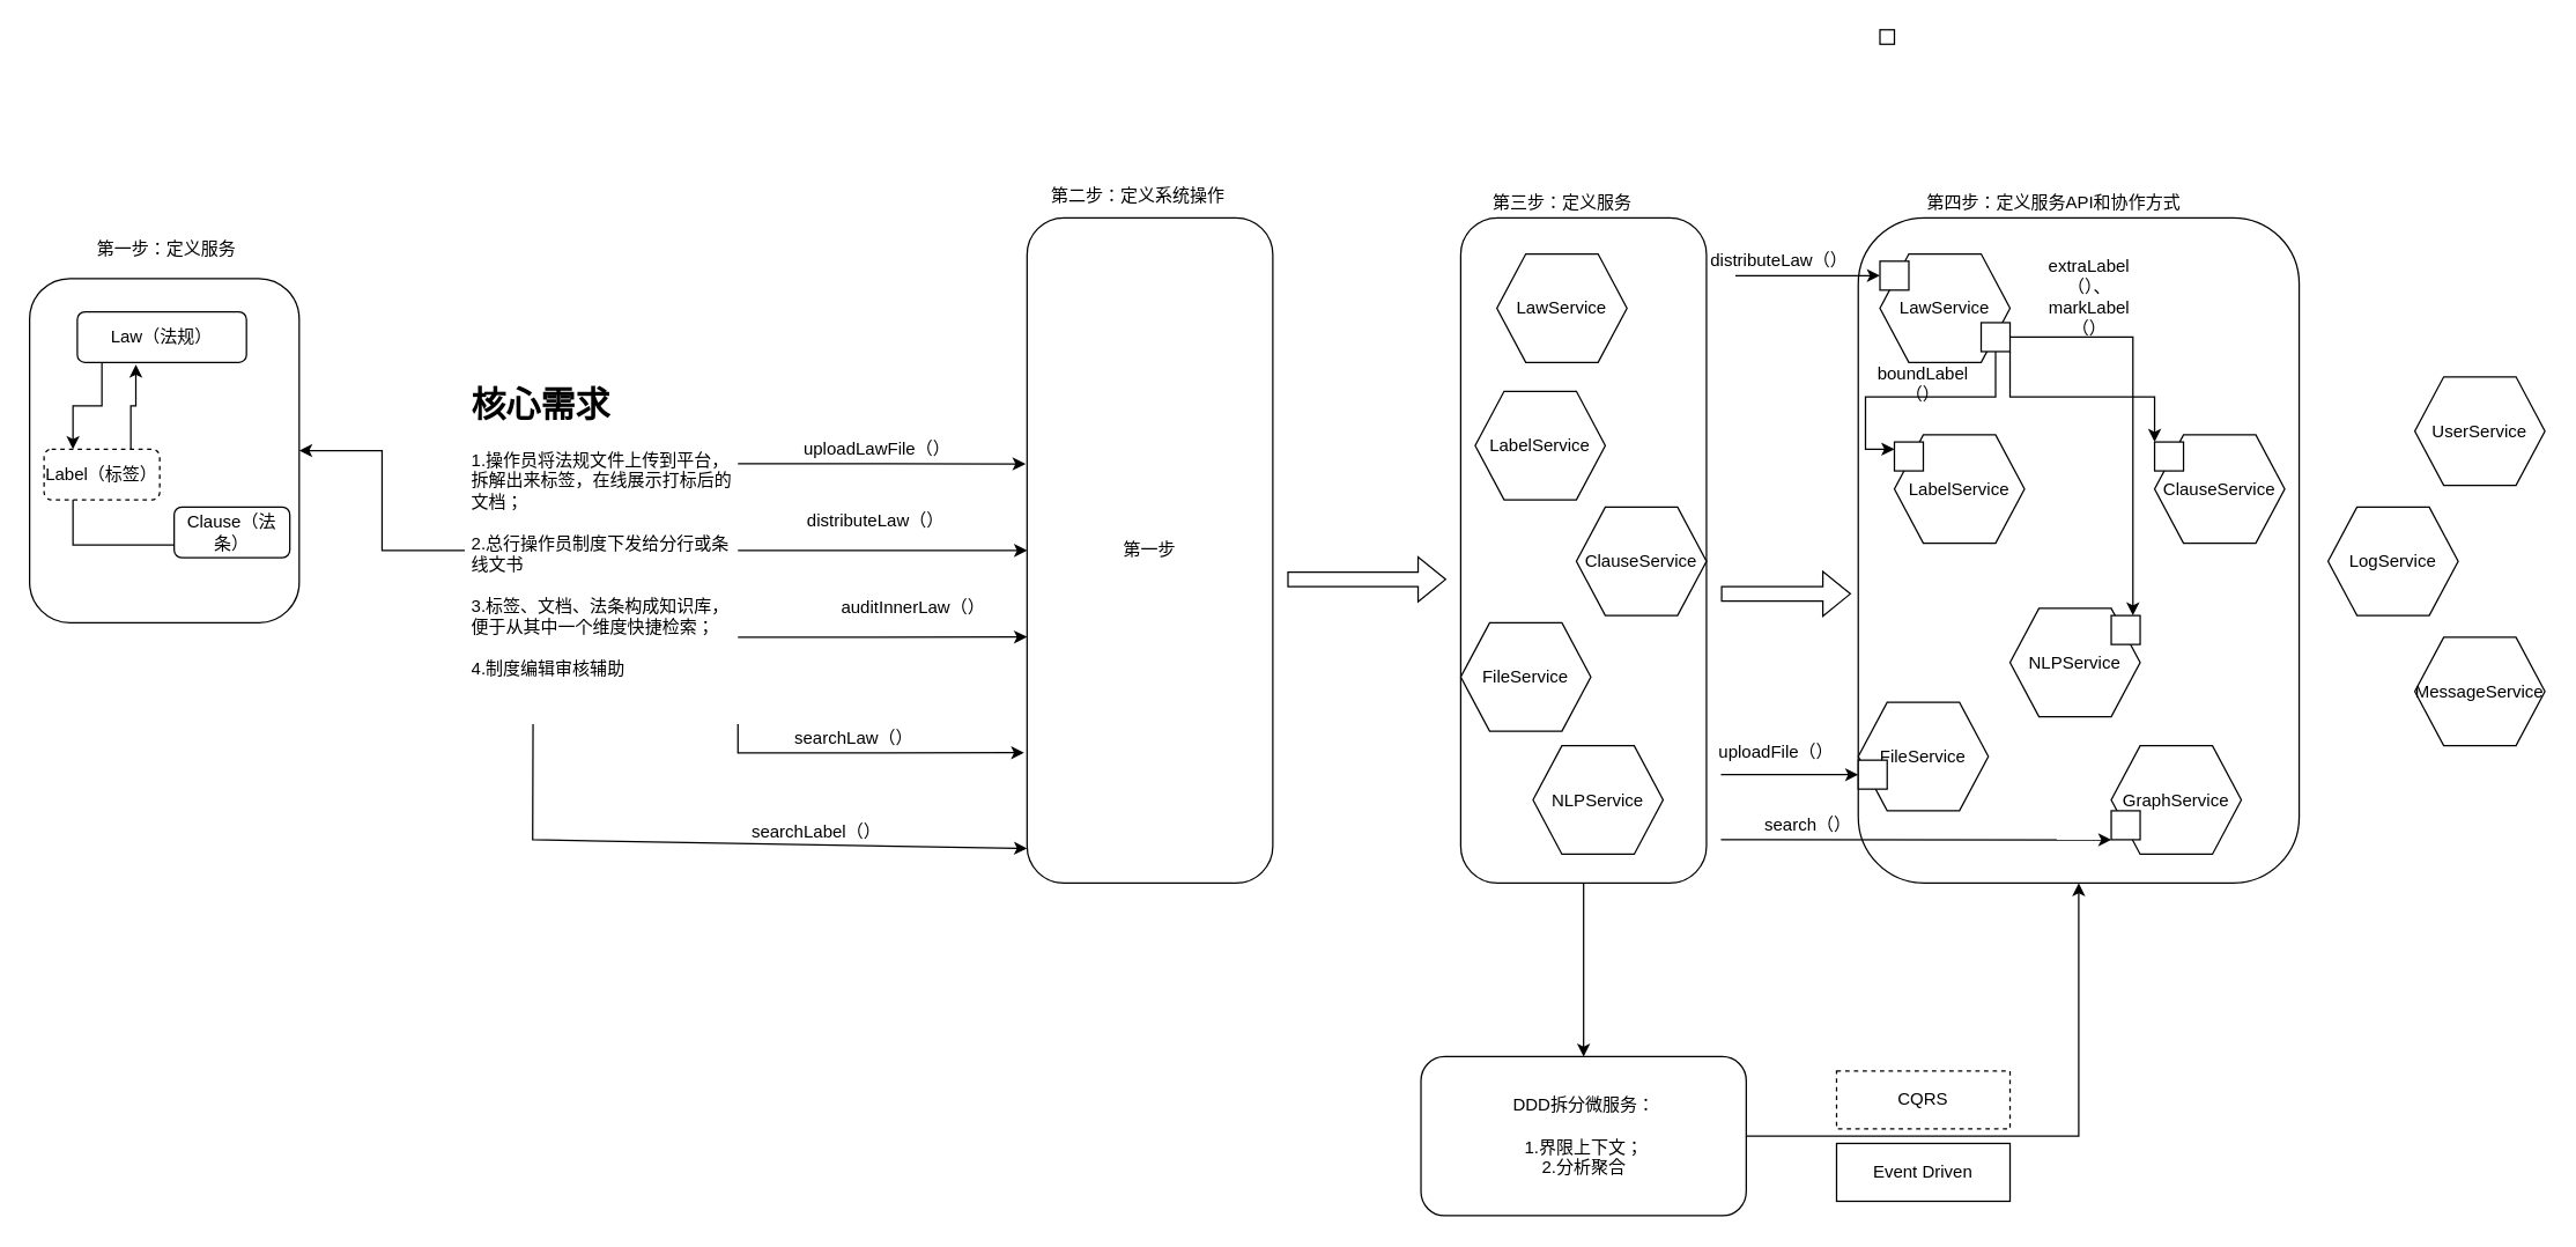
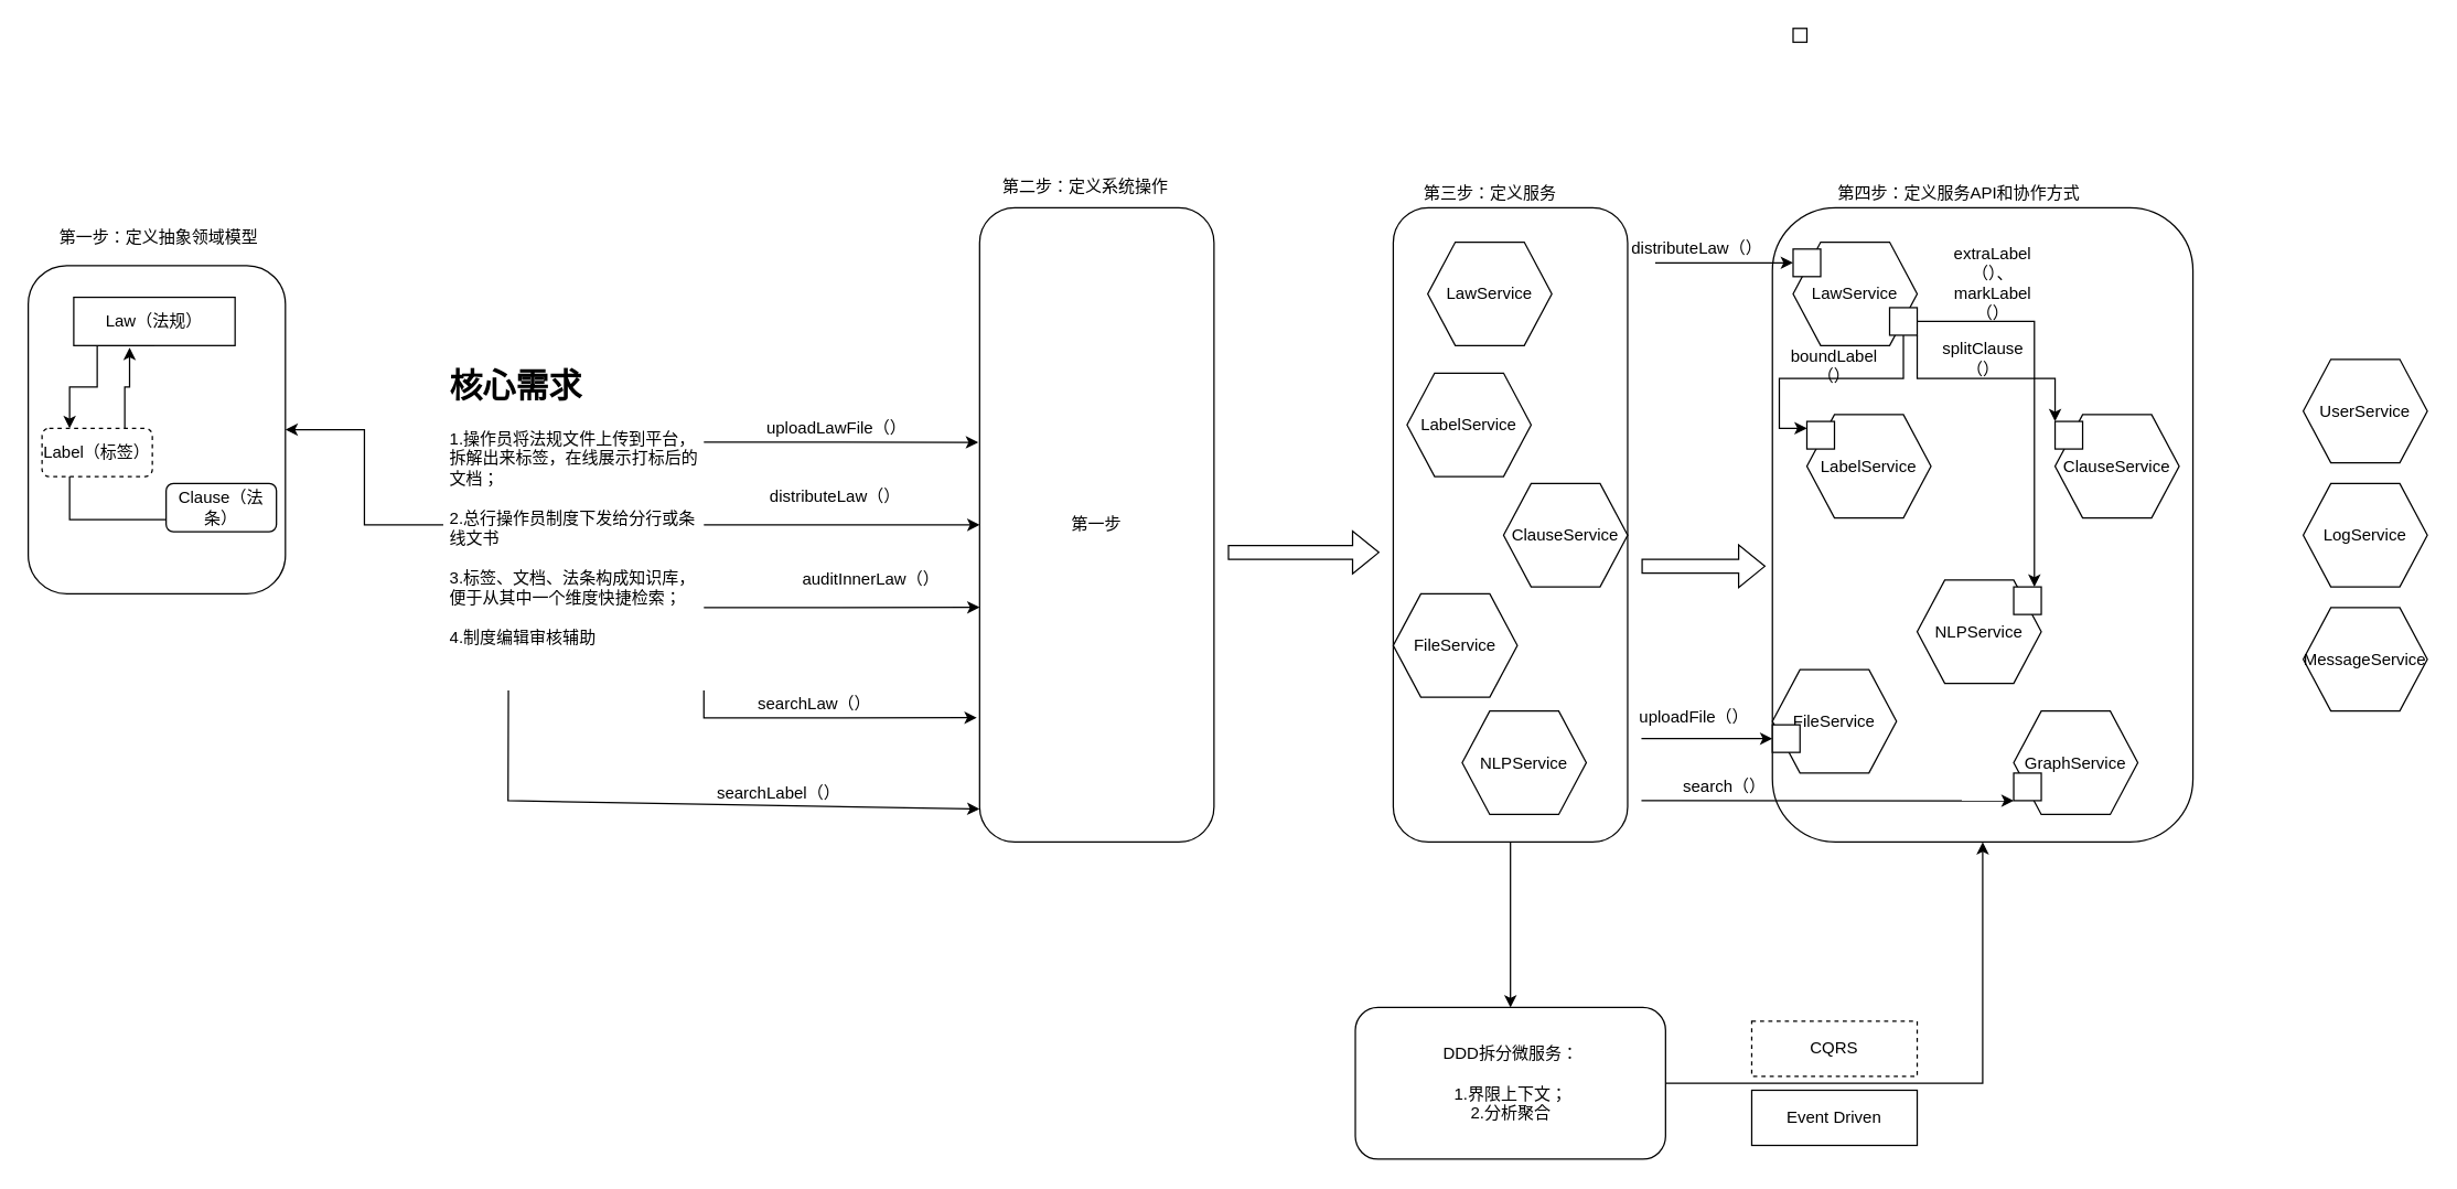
  <mxCell id="0" />
  <mxCell id="1" parent="0" />
  <mxCell id="2" value="" style="edgeStyle=orthogonalEdgeStyle;rounded=0;orthogonalLoop=1;jettySize=auto;html=1;" edge="1" parent="1" source="7" target="8"><mxGeometry relative="1" as="geometry" /></mxCell>
  <mxCell id="3" value="" style="edgeStyle=orthogonalEdgeStyle;rounded=0;orthogonalLoop=1;jettySize=auto;html=1;" edge="1" parent="1" source="7" target="10"><mxGeometry relative="1" as="geometry" /></mxCell>
  <mxCell id="4" style="edgeStyle=orthogonalEdgeStyle;rounded=0;orthogonalLoop=1;jettySize=auto;html=1;exitX=1;exitY=0.25;exitDx=0;exitDy=0;entryX=-0.006;entryY=0.37;entryDx=0;entryDy=0;entryPerimeter=0;" edge="1" parent="1" source="7" target="8"><mxGeometry relative="1" as="geometry" /></mxCell>
  <mxCell id="5" style="edgeStyle=orthogonalEdgeStyle;rounded=0;orthogonalLoop=1;jettySize=auto;html=1;exitX=1;exitY=0.75;exitDx=0;exitDy=0;entryX=0;entryY=0.63;entryDx=0;entryDy=0;entryPerimeter=0;" edge="1" parent="1" source="7" target="8"><mxGeometry relative="1" as="geometry" /></mxCell>
  <mxCell id="6" style="edgeStyle=orthogonalEdgeStyle;rounded=0;orthogonalLoop=1;jettySize=auto;html=1;exitX=1;exitY=1;exitDx=0;exitDy=0;entryX=-0.012;entryY=0.804;entryDx=0;entryDy=0;entryPerimeter=0;" edge="1" parent="1" source="7" target="8"><mxGeometry relative="1" as="geometry" /></mxCell>
  <mxCell id="7" value="&lt;h1&gt;核心需求&lt;/h1&gt;&lt;div&gt;1.操作员将法规文件上传到平台，拆解出来标签，在线展示打标后的文档；&lt;/div&gt;&lt;div&gt;&lt;br&gt;&lt;/div&gt;&lt;div&gt;2.总行操作员制度下发给分行或条线文书&lt;/div&gt;&lt;div&gt;&lt;br&gt;&lt;/div&gt;&lt;div&gt;3.标签、文档、法条构成知识库，便于从其中一个维度快捷检索；&lt;br&gt;&lt;br&gt;&lt;/div&gt;&lt;div&gt;4.制度编辑审核辅助&lt;/div&gt;" style="text;html=1;strokeColor=none;fillColor=none;spacing=5;spacingTop=-20;whiteSpace=wrap;overflow=hidden;rounded=0;" vertex="1" parent="1"><mxGeometry x="321" y="260" width="189" height="240" as="geometry" /></mxCell>
  <mxCell id="8" value="第一步" style="rounded=1;whiteSpace=wrap;html=1;" vertex="1" parent="1"><mxGeometry x="710" y="150" width="170" height="460" as="geometry" /></mxCell>
  <mxCell id="9" value="第二步：定义系统操作" style="text;html=1;strokeColor=none;fillColor=none;align=center;verticalAlign=middle;whiteSpace=wrap;rounded=0;" vertex="1" parent="1"><mxGeometry x="717" y="120" width="140" height="30" as="geometry" /></mxCell>
  <mxCell id="10" value="" style="rounded=1;whiteSpace=wrap;html=1;" vertex="1" parent="1"><mxGeometry x="20" y="192" width="186.5" height="238" as="geometry" /></mxCell>
- <mxCell id="11" value="第一步：定义服务" style="text;html=1;strokeColor=none;fillColor=none;align=center;verticalAlign=middle;whiteSpace=wrap;rounded=0;" vertex="1" parent="1"><mxGeometry x="40" y="157" width="150" height="30" as="geometry" /></mxCell>
+ <mxCell id="11" value="第一步：定义抽象领域模型" style="text;html=1;strokeColor=none;fillColor=none;align=center;verticalAlign=middle;whiteSpace=wrap;rounded=0;" vertex="1" parent="1"><mxGeometry x="40" y="157" width="150" height="30" as="geometry" /></mxCell>
  <mxCell id="12" value="uploadLawFile（）" style="text;html=1;align=center;verticalAlign=middle;resizable=0;points=[];autosize=1;strokeColor=none;fillColor=none;" vertex="1" parent="1"><mxGeometry x="546" y="295" width="120" height="30" as="geometry" /></mxCell>
  <mxCell id="13" value="distributeLaw（）" style="text;html=1;align=center;verticalAlign=middle;resizable=0;points=[];autosize=1;strokeColor=none;fillColor=none;" vertex="1" parent="1"><mxGeometry x="545" y="345" width="120" height="30" as="geometry" /></mxCell>
  <mxCell id="14" value="auditInnerLaw（）" style="text;html=1;align=center;verticalAlign=middle;resizable=0;points=[];autosize=1;strokeColor=none;fillColor=none;" vertex="1" parent="1"><mxGeometry x="571" y="405" width="120" height="30" as="geometry" /></mxCell>
  <mxCell id="15" value="searchLaw（）" style="text;html=1;align=center;verticalAlign=middle;resizable=0;points=[];autosize=1;strokeColor=none;fillColor=none;" vertex="1" parent="1"><mxGeometry x="535" y="495" width="110" height="30" as="geometry" /></mxCell>
  <mxCell id="16" value="" style="endArrow=classic;html=1;rounded=0;entryX=0;entryY=0.948;entryDx=0;entryDy=0;entryPerimeter=0;exitX=0.25;exitY=1;exitDx=0;exitDy=0;" edge="1" parent="1" source="7" target="8"><mxGeometry width="50" height="50" relative="1" as="geometry"><mxPoint x="600" y="630" as="sourcePoint" /><mxPoint x="690" y="590" as="targetPoint" /><Array as="points"><mxPoint x="368" y="580" /></Array></mxGeometry></mxCell>
  <mxCell id="17" value="searchLabel（）" style="text;html=1;align=center;verticalAlign=middle;resizable=0;points=[];autosize=1;strokeColor=none;fillColor=none;" vertex="1" parent="1"><mxGeometry x="509" y="560" width="110" height="30" as="geometry" /></mxCell>
  <mxCell id="18" style="edgeStyle=orthogonalEdgeStyle;rounded=0;orthogonalLoop=1;jettySize=auto;html=1;exitX=0.5;exitY=1;exitDx=0;exitDy=0;entryX=0.25;entryY=0;entryDx=0;entryDy=0;" edge="1" parent="1" source="19" target="22"><mxGeometry relative="1" as="geometry"><Array as="points"><mxPoint x="70" y="250" /><mxPoint x="70" y="280" /><mxPoint x="50" y="280" /></Array></mxGeometry></mxCell>
- <mxCell id="19" value="Law（法规）" style="rounded=1;whiteSpace=wrap;html=1;" vertex="1" parent="1"><mxGeometry x="53" y="215" width="117" height="35" as="geometry" /></mxCell>
+ <mxCell id="19" value="Law（法规）" style="whiteSpace=wrap;html=1;rounded=0;" vertex="1" parent="1"><mxGeometry x="53" y="215" width="117" height="35" as="geometry" /></mxCell>
  <mxCell id="20" style="edgeStyle=orthogonalEdgeStyle;rounded=0;orthogonalLoop=1;jettySize=auto;html=1;exitX=0.25;exitY=1;exitDx=0;exitDy=0;entryX=0;entryY=0.75;entryDx=0;entryDy=0;endArrow=none;" edge="1" parent="1" source="22" target="23"><mxGeometry relative="1" as="geometry" /></mxCell>
  <mxCell id="21" style="edgeStyle=orthogonalEdgeStyle;rounded=0;orthogonalLoop=1;jettySize=auto;html=1;exitX=0.75;exitY=0;exitDx=0;exitDy=0;entryX=0.346;entryY=1.043;entryDx=0;entryDy=0;entryPerimeter=0;" edge="1" parent="1" source="22" target="19"><mxGeometry relative="1" as="geometry" /></mxCell>
  <mxCell id="22" value="Label（标签）" style="rounded=1;whiteSpace=wrap;html=1;dashed=1;" vertex="1" parent="1"><mxGeometry x="30" y="310" width="80" height="35" as="geometry" /></mxCell>
  <mxCell id="23" value="Clause（法条）" style="rounded=1;whiteSpace=wrap;html=1;" vertex="1" parent="1"><mxGeometry x="120" y="350" width="80" height="35" as="geometry" /></mxCell>
  <mxCell id="24" value="" style="edgeStyle=orthogonalEdgeStyle;rounded=0;orthogonalLoop=1;jettySize=auto;html=1;" edge="1" parent="1" source="25" target="63"><mxGeometry relative="1" as="geometry" /></mxCell>
  <mxCell id="25" value="" style="rounded=1;whiteSpace=wrap;html=1;" vertex="1" parent="1"><mxGeometry x="1010" y="150" width="170" height="460" as="geometry" /></mxCell>
  <mxCell id="26" value="第三步：定义服务" style="text;html=1;align=center;verticalAlign=middle;resizable=0;points=[];autosize=1;strokeColor=none;fillColor=none;" vertex="1" parent="1"><mxGeometry x="1020" y="125" width="120" height="30" as="geometry" /></mxCell>
  <mxCell id="27" value="LawService" style="shape=hexagon;perimeter=hexagonPerimeter2;whiteSpace=wrap;html=1;fixedSize=1;" vertex="1" parent="1"><mxGeometry x="1035" y="175" width="90" height="75" as="geometry" /></mxCell>
  <mxCell id="28" value="LabelService" style="shape=hexagon;perimeter=hexagonPerimeter2;whiteSpace=wrap;html=1;fixedSize=1;" vertex="1" parent="1"><mxGeometry x="1020" y="270" width="90" height="75" as="geometry" /></mxCell>
  <mxCell id="29" value="ClauseService" style="shape=hexagon;perimeter=hexagonPerimeter2;whiteSpace=wrap;html=1;fixedSize=1;" vertex="1" parent="1"><mxGeometry x="1090" y="350" width="90" height="75" as="geometry" /></mxCell>
  <mxCell id="30" value="FileService" style="shape=hexagon;perimeter=hexagonPerimeter2;whiteSpace=wrap;html=1;fixedSize=1;" vertex="1" parent="1"><mxGeometry x="1010" y="430" width="90" height="75" as="geometry" /></mxCell>
  <mxCell id="31" value="NLPService" style="shape=hexagon;perimeter=hexagonPerimeter2;whiteSpace=wrap;html=1;fixedSize=1;" vertex="1" parent="1"><mxGeometry x="1060" y="515" width="90" height="75" as="geometry" /></mxCell>
  <mxCell id="32" value="" style="shape=flexArrow;endArrow=classic;html=1;rounded=0;" edge="1" parent="1"><mxGeometry width="50" height="50" relative="1" as="geometry"><mxPoint x="890" y="400" as="sourcePoint" /><mxPoint x="1000" y="400" as="targetPoint" /></mxGeometry></mxCell>
  <mxCell id="33" value="" style="rounded=1;whiteSpace=wrap;html=1;" vertex="1" parent="1"><mxGeometry x="1285" y="150" width="305" height="460" as="geometry" /></mxCell>
  <mxCell id="34" value="第四步：定义服务API和协作方式" style="text;html=1;align=center;verticalAlign=middle;resizable=0;points=[];autosize=1;strokeColor=none;fillColor=none;" vertex="1" parent="1"><mxGeometry x="1320" y="125" width="200" height="30" as="geometry" /></mxCell>
  <mxCell id="35" value="LawService" style="shape=hexagon;perimeter=hexagonPerimeter2;whiteSpace=wrap;html=1;fixedSize=1;" vertex="1" parent="1"><mxGeometry x="1300" y="175" width="90" height="75" as="geometry" /></mxCell>
  <mxCell id="36" value="" style="whiteSpace=wrap;html=1;aspect=fixed;" vertex="1" parent="1"><mxGeometry x="1300" y="20" width="10" height="10" as="geometry" /></mxCell>
  <mxCell id="37" value="" style="whiteSpace=wrap;html=1;aspect=fixed;" vertex="1" parent="1"><mxGeometry x="1300" y="180" width="20" height="20" as="geometry" /></mxCell>
  <mxCell id="38" value="" style="endArrow=classic;html=1;rounded=0;entryX=0;entryY=0.5;entryDx=0;entryDy=0;" edge="1" parent="1" target="37"><mxGeometry width="50" height="50" relative="1" as="geometry"><mxPoint x="1200" y="190" as="sourcePoint" /><mxPoint x="1260" y="170" as="targetPoint" /></mxGeometry></mxCell>
  <mxCell id="39" value="distributeLaw（）" style="text;html=1;align=center;verticalAlign=middle;resizable=0;points=[];autosize=1;strokeColor=none;fillColor=none;" vertex="1" parent="1"><mxGeometry x="1170" y="165" width="120" height="30" as="geometry" /></mxCell>
  <mxCell id="40" value="LabelService" style="shape=hexagon;perimeter=hexagonPerimeter2;whiteSpace=wrap;html=1;fixedSize=1;" vertex="1" parent="1"><mxGeometry x="1310" y="300" width="90" height="75" as="geometry" /></mxCell>
  <mxCell id="41" value="ClauseService" style="shape=hexagon;perimeter=hexagonPerimeter2;whiteSpace=wrap;html=1;fixedSize=1;" vertex="1" parent="1"><mxGeometry x="1490" y="300" width="90" height="75" as="geometry" /></mxCell>
  <mxCell id="42" value="" style="whiteSpace=wrap;html=1;aspect=fixed;" vertex="1" parent="1"><mxGeometry x="1310" y="305" width="20" height="20" as="geometry" /></mxCell>
  <mxCell id="43" value="" style="whiteSpace=wrap;html=1;aspect=fixed;" vertex="1" parent="1"><mxGeometry x="1490" y="305" width="20" height="20" as="geometry" /></mxCell>
  <mxCell id="44" style="edgeStyle=orthogonalEdgeStyle;rounded=0;orthogonalLoop=1;jettySize=auto;html=1;exitX=0.5;exitY=1;exitDx=0;exitDy=0;entryX=0;entryY=0.25;entryDx=0;entryDy=0;" edge="1" parent="1" source="47" target="42"><mxGeometry relative="1" as="geometry" /></mxCell>
  <mxCell id="45" style="edgeStyle=orthogonalEdgeStyle;rounded=0;orthogonalLoop=1;jettySize=auto;html=1;exitX=1;exitY=1;exitDx=0;exitDy=0;entryX=0;entryY=0;entryDx=0;entryDy=0;" edge="1" parent="1" source="47" target="43"><mxGeometry relative="1" as="geometry" /></mxCell>
  <mxCell id="46" style="edgeStyle=orthogonalEdgeStyle;rounded=0;orthogonalLoop=1;jettySize=auto;html=1;exitX=1;exitY=0.5;exitDx=0;exitDy=0;entryX=0.75;entryY=0;entryDx=0;entryDy=0;" edge="1" parent="1" source="47" target="51"><mxGeometry relative="1" as="geometry" /></mxCell>
  <mxCell id="47" value="" style="whiteSpace=wrap;html=1;aspect=fixed;" vertex="1" parent="1"><mxGeometry x="1370" y="222.5" width="20" height="20" as="geometry" /></mxCell>
+ <mxCell id="48" value="splitClause（）" style="text;html=1;strokeColor=none;fillColor=none;align=center;verticalAlign=middle;whiteSpace=wrap;rounded=0;" vertex="1" parent="1"><mxGeometry x="1408" y="245" width="60" height="30" as="geometry" /></mxCell>
  <mxCell id="49" value="boundLabel（）" style="text;html=1;strokeColor=none;fillColor=none;align=center;verticalAlign=middle;whiteSpace=wrap;rounded=0;" vertex="1" parent="1"><mxGeometry x="1300" y="250" width="60" height="30" as="geometry" /></mxCell>
  <mxCell id="50" value="NLPService" style="shape=hexagon;perimeter=hexagonPerimeter2;whiteSpace=wrap;html=1;fixedSize=1;" vertex="1" parent="1"><mxGeometry x="1390" y="420" width="90" height="75" as="geometry" /></mxCell>
  <mxCell id="51" value="" style="whiteSpace=wrap;html=1;aspect=fixed;" vertex="1" parent="1"><mxGeometry x="1460" y="425" width="20" height="20" as="geometry" /></mxCell>
  <mxCell id="52" value="extraLabel（）、markLabel（）" style="text;html=1;strokeColor=none;fillColor=none;align=center;verticalAlign=middle;whiteSpace=wrap;rounded=0;" vertex="1" parent="1"><mxGeometry x="1410" y="180" width="70" height="50" as="geometry" /></mxCell>
  <mxCell id="53" value="FileService" style="shape=hexagon;perimeter=hexagonPerimeter2;whiteSpace=wrap;html=1;fixedSize=1;" vertex="1" parent="1"><mxGeometry x="1285" y="485" width="90" height="75" as="geometry" /></mxCell>
  <mxCell id="54" value="" style="whiteSpace=wrap;html=1;aspect=fixed;" vertex="1" parent="1"><mxGeometry x="1285" y="525" width="20" height="20" as="geometry" /></mxCell>
  <mxCell id="55" value="" style="shape=flexArrow;endArrow=classic;html=1;rounded=0;" edge="1" parent="1"><mxGeometry width="50" height="50" relative="1" as="geometry"><mxPoint x="1190" y="410" as="sourcePoint" /><mxPoint x="1280" y="410" as="targetPoint" /></mxGeometry></mxCell>
  <mxCell id="56" value="" style="endArrow=classic;html=1;rounded=0;entryX=0;entryY=0.5;entryDx=0;entryDy=0;" edge="1" parent="1" target="54"><mxGeometry width="50" height="50" relative="1" as="geometry"><mxPoint x="1190" y="535" as="sourcePoint" /><mxPoint x="1270" y="530" as="targetPoint" /></mxGeometry></mxCell>
  <mxCell id="57" value="uploadFile（）" style="text;html=1;align=center;verticalAlign=middle;resizable=0;points=[];autosize=1;strokeColor=none;fillColor=none;" vertex="1" parent="1"><mxGeometry x="1178" y="505" width="100" height="30" as="geometry" /></mxCell>
  <mxCell id="58" value="GraphService" style="shape=hexagon;perimeter=hexagonPerimeter2;whiteSpace=wrap;html=1;fixedSize=1;" vertex="1" parent="1"><mxGeometry x="1460" y="515" width="90" height="75" as="geometry" /></mxCell>
  <mxCell id="59" value="" style="whiteSpace=wrap;html=1;aspect=fixed;" vertex="1" parent="1"><mxGeometry x="1460" y="560" width="20" height="20" as="geometry" /></mxCell>
  <mxCell id="60" value="" style="endArrow=classic;html=1;rounded=0;entryX=0.574;entryY=0.935;entryDx=0;entryDy=0;entryPerimeter=0;" edge="1" parent="1" target="33"><mxGeometry width="50" height="50" relative="1" as="geometry"><mxPoint x="1190" y="580" as="sourcePoint" /><mxPoint x="1250" y="580" as="targetPoint" /></mxGeometry></mxCell>
  <mxCell id="61" value="search（）" style="text;html=1;align=center;verticalAlign=middle;resizable=0;points=[];autosize=1;strokeColor=none;fillColor=none;" vertex="1" parent="1"><mxGeometry x="1210" y="555" width="80" height="30" as="geometry" /></mxCell>
  <mxCell id="62" style="edgeStyle=orthogonalEdgeStyle;rounded=0;orthogonalLoop=1;jettySize=auto;html=1;exitX=1;exitY=0.5;exitDx=0;exitDy=0;entryX=0.5;entryY=1;entryDx=0;entryDy=0;" edge="1" parent="1" source="63" target="33"><mxGeometry relative="1" as="geometry" /></mxCell>
  <mxCell id="63" value="DDD拆分微服务：&lt;br&gt;&lt;br&gt;1.界限上下文；&lt;br&gt;2.分析聚合" style="whiteSpace=wrap;html=1;rounded=1;" vertex="1" parent="1"><mxGeometry x="982.5" y="730" width="225" height="110" as="geometry" /></mxCell>
  <mxCell id="64" value="UserService" style="shape=hexagon;perimeter=hexagonPerimeter2;whiteSpace=wrap;html=1;fixedSize=1;" vertex="1" parent="1"><mxGeometry x="1670" y="260" width="90" height="75" as="geometry" /></mxCell>
- <mxCell id="65" value="LogService" style="shape=hexagon;perimeter=hexagonPerimeter2;whiteSpace=wrap;html=1;fixedSize=1;" vertex="1" parent="1"><mxGeometry x="1610" y="350" width="90" height="75" as="geometry" /></mxCell>
+ <mxCell id="65" value="LogService" style="shape=hexagon;perimeter=hexagonPerimeter2;whiteSpace=wrap;html=1;fixedSize=1;" vertex="1" parent="1"><mxGeometry x="1670" y="350" width="90" height="75" as="geometry" /></mxCell>
  <mxCell id="66" value="MessageService" style="shape=hexagon;perimeter=hexagonPerimeter2;whiteSpace=wrap;html=1;fixedSize=1;" vertex="1" parent="1"><mxGeometry x="1670" y="440" width="90" height="75" as="geometry" /></mxCell>
  <mxCell id="67" value="CQRS" style="whiteSpace=wrap;html=1;dashed=1;" vertex="1" parent="1"><mxGeometry x="1270" y="740" width="120" height="40" as="geometry" /></mxCell>
  <mxCell id="68" value="Event Driven" style="whiteSpace=wrap;html=1;" vertex="1" parent="1"><mxGeometry x="1270" y="790" width="120" height="40" as="geometry" /></mxCell>
